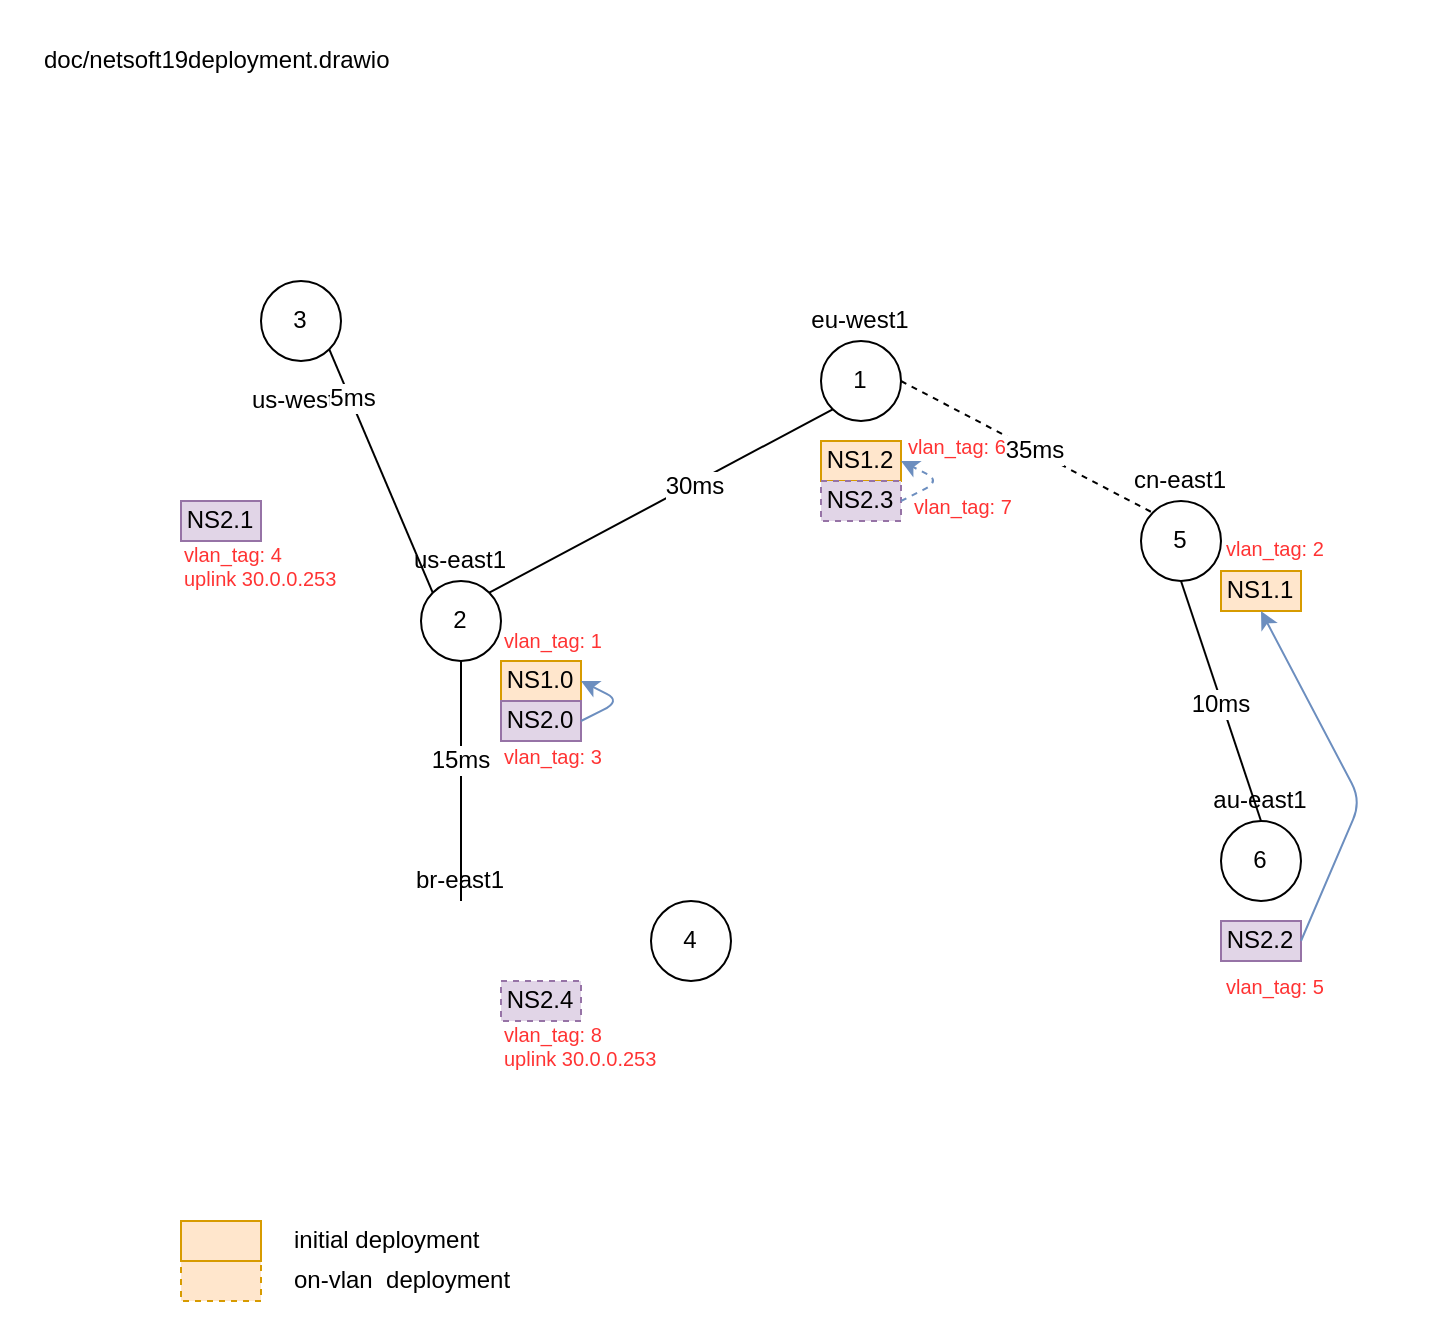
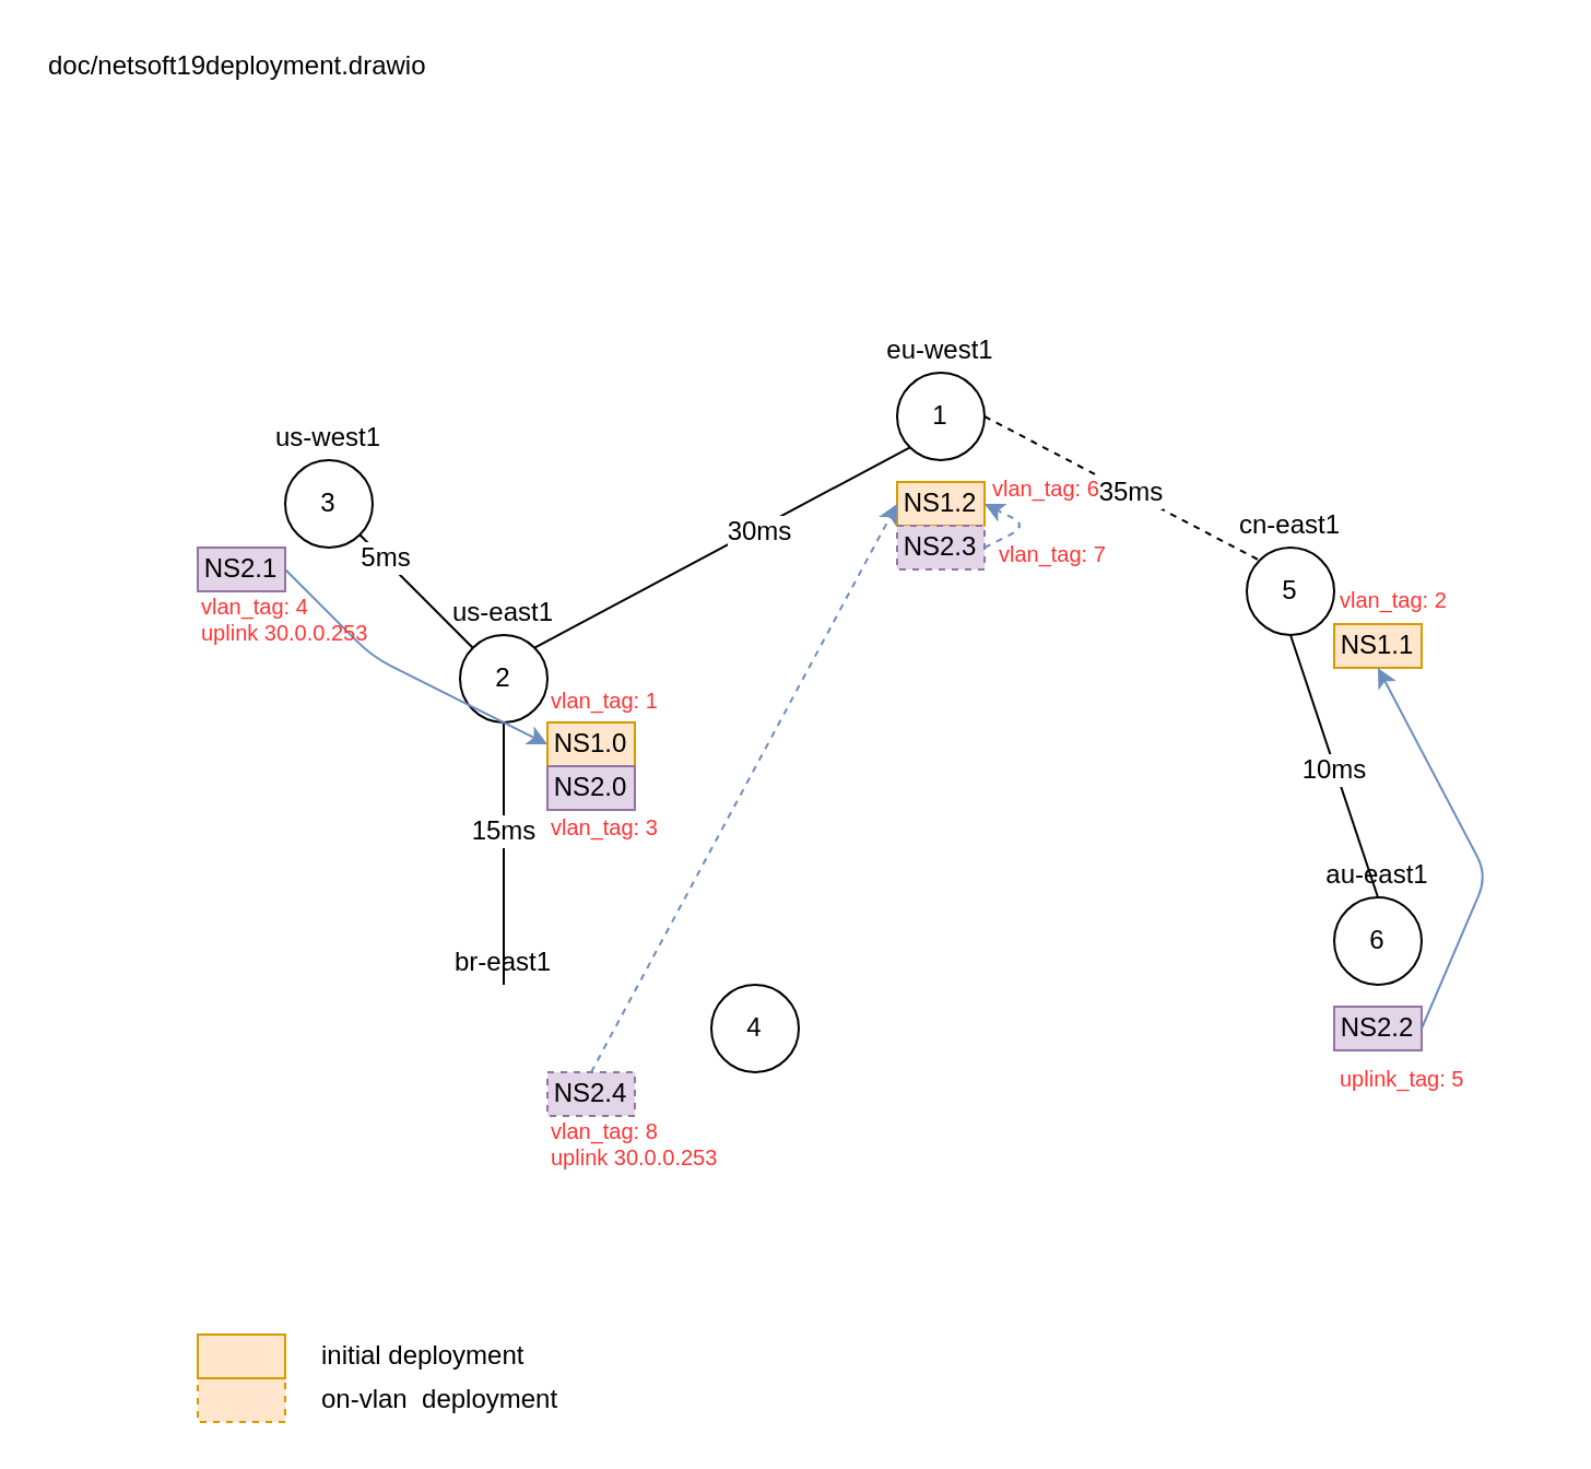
  <mxCell id="0" />
  <mxCell id="1" parent="0" />
  <mxCell id="2" value="1" style="ellipse;whiteSpace=wrap;html=1;aspect=fixed;" vertex="1" parent="1"><mxGeometry x="410" y="170" width="40" height="40" as="geometry" /></mxCell>
  <mxCell id="3" value="2" style="ellipse;whiteSpace=wrap;html=1;aspect=fixed;" vertex="1" parent="1"><mxGeometry x="210" y="290" width="40" height="40" as="geometry" /></mxCell>
- <mxCell id="4" value="3" style="ellipse;whiteSpace=wrap;html=1;aspect=fixed;" vertex="1" parent="1"><mxGeometry x="130" y="140" width="40" height="40" as="geometry" /></mxCell>
+ <mxCell id="4" value="3" style="ellipse;whiteSpace=wrap;html=1;aspect=fixed;" vertex="1" parent="1"><mxGeometry x="130" y="210" width="40" height="40" as="geometry" /></mxCell>
  <mxCell id="5" value="4" style="ellipse;whiteSpace=wrap;html=1;aspect=fixed;" vertex="1" parent="1"><mxGeometry x="325" y="450" width="40" height="40" as="geometry" /></mxCell>
  <mxCell id="6" value="doc/netsoft19deployment.drawio" style="text;html=1;strokeColor=none;fillColor=none;align=left;verticalAlign=middle;whiteSpace=wrap;rounded=0;" vertex="1" parent="1"><mxGeometry x="20" y="20" width="240" height="20" as="geometry" /></mxCell>
  <mxCell id="7" value="5" style="ellipse;whiteSpace=wrap;html=1;aspect=fixed;" vertex="1" parent="1"><mxGeometry x="570" y="250" width="40" height="40" as="geometry" /></mxCell>
  <mxCell id="8" value="6" style="ellipse;whiteSpace=wrap;html=1;aspect=fixed;" vertex="1" parent="1"><mxGeometry x="610" y="410" width="40" height="40" as="geometry" /></mxCell>
  <mxCell id="9" value="eu-west1" style="text;html=1;strokeColor=none;fillColor=none;align=center;verticalAlign=middle;whiteSpace=wrap;rounded=0;" vertex="1" parent="1"><mxGeometry x="385" y="150" width="90" height="20" as="geometry" /></mxCell>
  <mxCell id="10" value="cn-east1" style="text;html=1;strokeColor=none;fillColor=none;align=center;verticalAlign=middle;whiteSpace=wrap;rounded=0;" vertex="1" parent="1"><mxGeometry x="545" y="230" width="90" height="20" as="geometry" /></mxCell>
  <mxCell id="11" value="au-east1" style="text;html=1;strokeColor=none;fillColor=none;align=center;verticalAlign=middle;whiteSpace=wrap;rounded=0;" vertex="1" parent="1"><mxGeometry x="585" y="390" width="90" height="20" as="geometry" /></mxCell>
  <mxCell id="12" value="us-east1" style="text;html=1;strokeColor=none;fillColor=none;align=center;verticalAlign=middle;whiteSpace=wrap;rounded=0;" vertex="1" parent="1"><mxGeometry x="185" y="270" width="90" height="20" as="geometry" /></mxCell>
  <mxCell id="13" value="us-west1" style="text;html=1;strokeColor=none;fillColor=none;align=center;verticalAlign=middle;whiteSpace=wrap;rounded=0;" vertex="1" parent="1"><mxGeometry x="105" y="190" width="90" height="20" as="geometry" /></mxCell>
  <mxCell id="14" value="br-east1" style="text;html=1;strokeColor=none;fillColor=none;align=center;verticalAlign=middle;whiteSpace=wrap;rounded=0;" vertex="1" parent="1"><mxGeometry x="185" y="430" width="90" height="20" as="geometry" /></mxCell>
  <mxCell id="15" value="" style="endArrow=none;html=1;entryX=0.5;entryY=1;entryDx=0;entryDy=0;exitX=0.5;exitY=1;exitDx=0;exitDy=0;" edge="1" parent="1" source="3" target="14"><mxGeometry width="50" height="50" relative="1" as="geometry"><mxPoint x="20" y="560" as="sourcePoint" /><mxPoint x="70" y="510" as="targetPoint" /></mxGeometry></mxCell>
  <mxCell id="16" value="15ms" style="text;html=1;resizable=0;points=[];align=center;verticalAlign=middle;labelBackgroundColor=#ffffff;" vertex="1" connectable="0" parent="15"><mxGeometry x="-0.181" y="-1" relative="1" as="geometry"><mxPoint as="offset" /></mxGeometry></mxCell>
  <mxCell id="17" value="" style="endArrow=none;html=1;entryX=0;entryY=1;entryDx=0;entryDy=0;exitX=1;exitY=0;exitDx=0;exitDy=0;" edge="1" parent="1" source="3" target="2"><mxGeometry width="50" height="50" relative="1" as="geometry"><mxPoint x="240.333" y="340" as="sourcePoint" /><mxPoint x="240.333" y="460" as="targetPoint" /></mxGeometry></mxCell>
  <mxCell id="18" value="30ms" style="text;html=1;resizable=0;points=[];align=center;verticalAlign=middle;labelBackgroundColor=#ffffff;" vertex="1" connectable="0" parent="17"><mxGeometry x="0.187" y="-1" relative="1" as="geometry"><mxPoint as="offset" /></mxGeometry></mxCell>
  <mxCell id="19" value="" style="endArrow=none;html=1;entryX=0;entryY=0;entryDx=0;entryDy=0;exitX=1;exitY=0.5;exitDx=0;exitDy=0;dashed=1;" edge="1" parent="1" source="2" target="7"><mxGeometry width="50" height="50" relative="1" as="geometry"><mxPoint x="250.333" y="350" as="sourcePoint" /><mxPoint x="250.333" y="470" as="targetPoint" /></mxGeometry></mxCell>
  <mxCell id="20" value="35ms" style="text;html=1;resizable=0;points=[];align=center;verticalAlign=middle;labelBackgroundColor=#ffffff;" vertex="1" connectable="0" parent="19"><mxGeometry x="0.06" relative="1" as="geometry"><mxPoint as="offset" /></mxGeometry></mxCell>
  <mxCell id="21" value="" style="endArrow=none;html=1;entryX=0;entryY=0;entryDx=0;entryDy=0;exitX=1;exitY=1;exitDx=0;exitDy=0;" edge="1" parent="1" source="4" target="3"><mxGeometry width="50" height="50" relative="1" as="geometry"><mxPoint x="260.333" y="360" as="sourcePoint" /><mxPoint x="260.333" y="480" as="targetPoint" /></mxGeometry></mxCell>
  <mxCell id="22" value="5ms" style="text;html=1;resizable=0;points=[];align=center;verticalAlign=middle;labelBackgroundColor=#ffffff;" vertex="1" connectable="0" parent="21"><mxGeometry x="-0.597" y="1" relative="1" as="geometry"><mxPoint as="offset" /></mxGeometry></mxCell>
  <mxCell id="23" value="" style="endArrow=none;html=1;entryX=0.5;entryY=1;entryDx=0;entryDy=0;exitX=0.5;exitY=1;exitDx=0;exitDy=0;" edge="1" parent="1" source="7" target="11"><mxGeometry width="50" height="50" relative="1" as="geometry"><mxPoint x="270.333" y="370" as="sourcePoint" /><mxPoint x="270.333" y="490" as="targetPoint" /></mxGeometry></mxCell>
  <mxCell id="24" value="10ms" style="text;html=1;resizable=0;points=[];align=center;verticalAlign=middle;labelBackgroundColor=#ffffff;" vertex="1" connectable="0" parent="23"><mxGeometry x="0.025" y="-1" relative="1" as="geometry"><mxPoint as="offset" /></mxGeometry></mxCell>
  <mxCell id="25" value="NS1.0" style="rounded=0;whiteSpace=wrap;html=1;align=center;fillColor=#ffe6cc;strokeColor=#d79b00;" vertex="1" parent="1"><mxGeometry x="250" y="330" width="40" height="20" as="geometry" /></mxCell>
  <mxCell id="26" value="NS1.1" style="rounded=0;whiteSpace=wrap;html=1;align=center;fillColor=#ffe6cc;strokeColor=#d79b00;" vertex="1" parent="1"><mxGeometry x="610" y="285" width="40" height="20" as="geometry" /></mxCell>
  <mxCell id="27" value="NS1.2" style="rounded=0;whiteSpace=wrap;html=1;align=center;fillColor=#ffe6cc;strokeColor=#d79b00;dashed=0;" vertex="1" parent="1"><mxGeometry x="410" y="220" width="40" height="20" as="geometry" /></mxCell>
  <mxCell id="28" value="NS2.0" style="rounded=0;whiteSpace=wrap;html=1;align=center;fillColor=#e1d5e7;strokeColor=#9673a6;" vertex="1" parent="1"><mxGeometry x="250" y="350" width="40" height="20" as="geometry" /></mxCell>
  <mxCell id="29" value="NS2.1" style="rounded=0;whiteSpace=wrap;html=1;align=center;fillColor=#e1d5e7;strokeColor=#9673a6;" vertex="1" parent="1"><mxGeometry x="90" y="250" width="40" height="20" as="geometry" /></mxCell>
  <mxCell id="30" value="NS2.2" style="rounded=0;whiteSpace=wrap;html=1;align=center;fillColor=#e1d5e7;strokeColor=#9673a6;" vertex="1" parent="1"><mxGeometry x="610" y="460" width="40" height="20" as="geometry" /></mxCell>
  <mxCell id="31" value="NS2.3" style="rounded=0;whiteSpace=wrap;html=1;align=center;fillColor=#e1d5e7;strokeColor=#9673a6;dashed=1;" vertex="1" parent="1"><mxGeometry x="410" y="240" width="40" height="20" as="geometry" /></mxCell>
  <mxCell id="32" value="NS2.4" style="rounded=0;whiteSpace=wrap;html=1;align=center;fillColor=#e1d5e7;strokeColor=#9673a6;dashed=1;" vertex="1" parent="1"><mxGeometry x="250" y="490" width="40" height="20" as="geometry" /></mxCell>
  <mxCell id="33" value="" style="rounded=0;whiteSpace=wrap;html=1;align=center;fillColor=#ffe6cc;strokeColor=#d79b00;dashed=1;" vertex="1" parent="1"><mxGeometry x="90" y="630" width="40" height="20" as="geometry" /></mxCell>
  <mxCell id="34" value="" style="rounded=0;whiteSpace=wrap;html=1;align=center;fillColor=#ffe6cc;strokeColor=#d79b00;" vertex="1" parent="1"><mxGeometry x="90" y="610" width="40" height="20" as="geometry" /></mxCell>
  <mxCell id="35" value="initial deployment" style="text;html=1;strokeColor=none;fillColor=none;align=left;verticalAlign=middle;whiteSpace=wrap;rounded=0;" vertex="1" parent="1"><mxGeometry x="145" y="610" width="115" height="20" as="geometry" /></mxCell>
  <mxCell id="36" value="on-vlan&amp;nbsp; deployment" style="text;html=1;strokeColor=none;fillColor=none;align=left;verticalAlign=middle;whiteSpace=wrap;rounded=0;" vertex="1" parent="1"><mxGeometry x="145" y="630" width="165" height="20" as="geometry" /></mxCell>
- <mxCell id="37" value="" style="endArrow=classic;html=1;fontColor=#7EA6E0;fillColor=#dae8fc;strokeColor=#6c8ebf;entryX=1;entryY=0.5;entryDx=0;entryDy=0;exitX=1;exitY=0.5;exitDx=0;exitDy=0;" edge="1" parent="1" source="28" target="25"><mxGeometry width="50" height="50" relative="1" as="geometry"><mxPoint x="20" y="720" as="sourcePoint" /><mxPoint x="70" y="670" as="targetPoint" /><Array as="points"><mxPoint x="310" y="350" /></Array></mxGeometry></mxCell>
+ <mxCell id="38" value="" style="endArrow=classic;html=1;fontColor=#7EA6E0;fillColor=#dae8fc;strokeColor=#6c8ebf;entryX=0;entryY=0.5;entryDx=0;entryDy=0;exitX=1;exitY=0.5;exitDx=0;exitDy=0;" edge="1" parent="1" source="29" target="25"><mxGeometry width="50" height="50" relative="1" as="geometry"><mxPoint x="300.333" y="370" as="sourcePoint" /><mxPoint x="300.333" y="350" as="targetPoint" /><Array as="points"><mxPoint x="170" y="300" /></Array></mxGeometry></mxCell>
+ <mxCell id="39" value="" style="endArrow=classic;html=1;fontColor=#7EA6E0;fillColor=#dae8fc;strokeColor=#6c8ebf;entryX=0;entryY=0.5;entryDx=0;entryDy=0;exitX=0.5;exitY=0;exitDx=0;exitDy=0;dashed=1;" edge="1" parent="1" source="32" target="27"><mxGeometry width="50" height="50" relative="1" as="geometry"><mxPoint x="140.333" y="270" as="sourcePoint" /><mxPoint x="260.333" y="350" as="targetPoint" /><Array as="points" /></mxGeometry></mxCell>
  <mxCell id="40" value="" style="endArrow=classic;html=1;fontColor=#7EA6E0;fillColor=#dae8fc;strokeColor=#6c8ebf;entryX=1;entryY=0.5;entryDx=0;entryDy=0;exitX=1;exitY=0.5;exitDx=0;exitDy=0;dashed=1;" edge="1" parent="1" source="31" target="27"><mxGeometry width="50" height="50" relative="1" as="geometry"><mxPoint x="300.333" y="370" as="sourcePoint" /><mxPoint x="300.333" y="350" as="targetPoint" /><Array as="points"><mxPoint x="470" y="240" /></Array></mxGeometry></mxCell>
  <mxCell id="41" value="" style="endArrow=classic;html=1;fontColor=#7EA6E0;fillColor=#dae8fc;strokeColor=#6c8ebf;entryX=0.5;entryY=1;entryDx=0;entryDy=0;exitX=1;exitY=0.5;exitDx=0;exitDy=0;" edge="1" parent="1" source="30" target="26"><mxGeometry width="50" height="50" relative="1" as="geometry"><mxPoint x="310.333" y="380" as="sourcePoint" /><mxPoint x="310.333" y="360" as="targetPoint" /><Array as="points"><mxPoint x="680" y="400" /></Array></mxGeometry></mxCell>
  <mxCell id="42" value="&lt;div style=&quot;text-align: left&quot;&gt;&lt;span&gt;vlan_tag: 4&lt;/span&gt;&lt;/div&gt;uplink 30.0.0.253" style="text;html=1;strokeColor=none;fillColor=none;align=left;verticalAlign=middle;whiteSpace=wrap;rounded=0;fontColor=#FF3333;fontSize=10;" vertex="1" parent="1"><mxGeometry x="90" y="270" width="95" height="25" as="geometry" /></mxCell>
  <mxCell id="43" value="&lt;div style=&quot;text-align: left&quot;&gt;&lt;span&gt;vlan_tag: 8&lt;/span&gt;&lt;/div&gt;uplink 30.0.0.253" style="text;html=1;strokeColor=none;fillColor=none;align=left;verticalAlign=middle;whiteSpace=wrap;rounded=0;fontColor=#FF3333;fontSize=10;" vertex="1" parent="1"><mxGeometry x="250" y="510" width="95" height="25" as="geometry" /></mxCell>
  <mxCell id="44" value="&lt;div style=&quot;text-align: left&quot;&gt;&lt;span&gt;vlan_tag: 6&lt;/span&gt;&lt;/div&gt;" style="text;html=1;strokeColor=none;fillColor=none;align=left;verticalAlign=middle;whiteSpace=wrap;rounded=0;fontColor=#FF3333;fontSize=10;" vertex="1" parent="1"><mxGeometry x="452" y="210" width="95" height="25" as="geometry" /></mxCell>
  <mxCell id="45" value="&lt;div style=&quot;text-align: left&quot;&gt;&lt;span&gt;vlan_tag: 7&lt;/span&gt;&lt;/div&gt;" style="text;html=1;strokeColor=none;fillColor=none;align=left;verticalAlign=middle;whiteSpace=wrap;rounded=0;fontColor=#FF3333;fontSize=10;" vertex="1" parent="1"><mxGeometry x="455" y="240" width="95" height="25" as="geometry" /></mxCell>
  <mxCell id="46" value="&lt;div style=&quot;text-align: left&quot;&gt;&lt;span&gt;vlan_tag: 1&lt;/span&gt;&lt;/div&gt;" style="text;html=1;strokeColor=none;fillColor=none;align=left;verticalAlign=middle;whiteSpace=wrap;rounded=0;fontColor=#FF3333;fontSize=10;" vertex="1" parent="1"><mxGeometry x="250" y="307.5" width="95" height="25" as="geometry" /></mxCell>
  <mxCell id="47" value="&lt;div style=&quot;text-align: left&quot;&gt;&lt;span&gt;vlan_tag: 3&lt;/span&gt;&lt;/div&gt;" style="text;html=1;strokeColor=none;fillColor=none;align=left;verticalAlign=middle;whiteSpace=wrap;rounded=0;fontColor=#FF3333;fontSize=10;" vertex="1" parent="1"><mxGeometry x="250" y="365" width="95" height="25" as="geometry" /></mxCell>
  <mxCell id="48" value="&lt;div style=&quot;text-align: left&quot;&gt;&lt;span&gt;vlan_tag: 2&lt;/span&gt;&lt;/div&gt;" style="text;html=1;strokeColor=none;fillColor=none;align=left;verticalAlign=middle;whiteSpace=wrap;rounded=0;fontColor=#FF3333;fontSize=10;" vertex="1" parent="1"><mxGeometry x="611" y="261" width="95" height="25" as="geometry" /></mxCell>
- <mxCell id="49" value="&lt;div style=&quot;text-align: left&quot;&gt;&lt;span&gt;vlan_tag: 5&lt;/span&gt;&lt;/div&gt;" style="text;html=1;strokeColor=none;fillColor=none;align=left;verticalAlign=middle;whiteSpace=wrap;rounded=0;fontColor=#FF3333;fontSize=10;" vertex="1" parent="1"><mxGeometry x="611" y="480" width="95" height="25" as="geometry" /></mxCell>
+ <mxCell id="49" value="&lt;div style=&quot;text-align: left&quot;&gt;&lt;span&gt;uplink_tag: 5&lt;/span&gt;&lt;/div&gt;" style="text;html=1;strokeColor=none;fillColor=none;align=left;verticalAlign=middle;whiteSpace=wrap;rounded=0;fontColor=#FF3333;fontSize=10;" vertex="1" parent="1"><mxGeometry x="611" y="480" width="95" height="25" as="geometry" /></mxCell>
